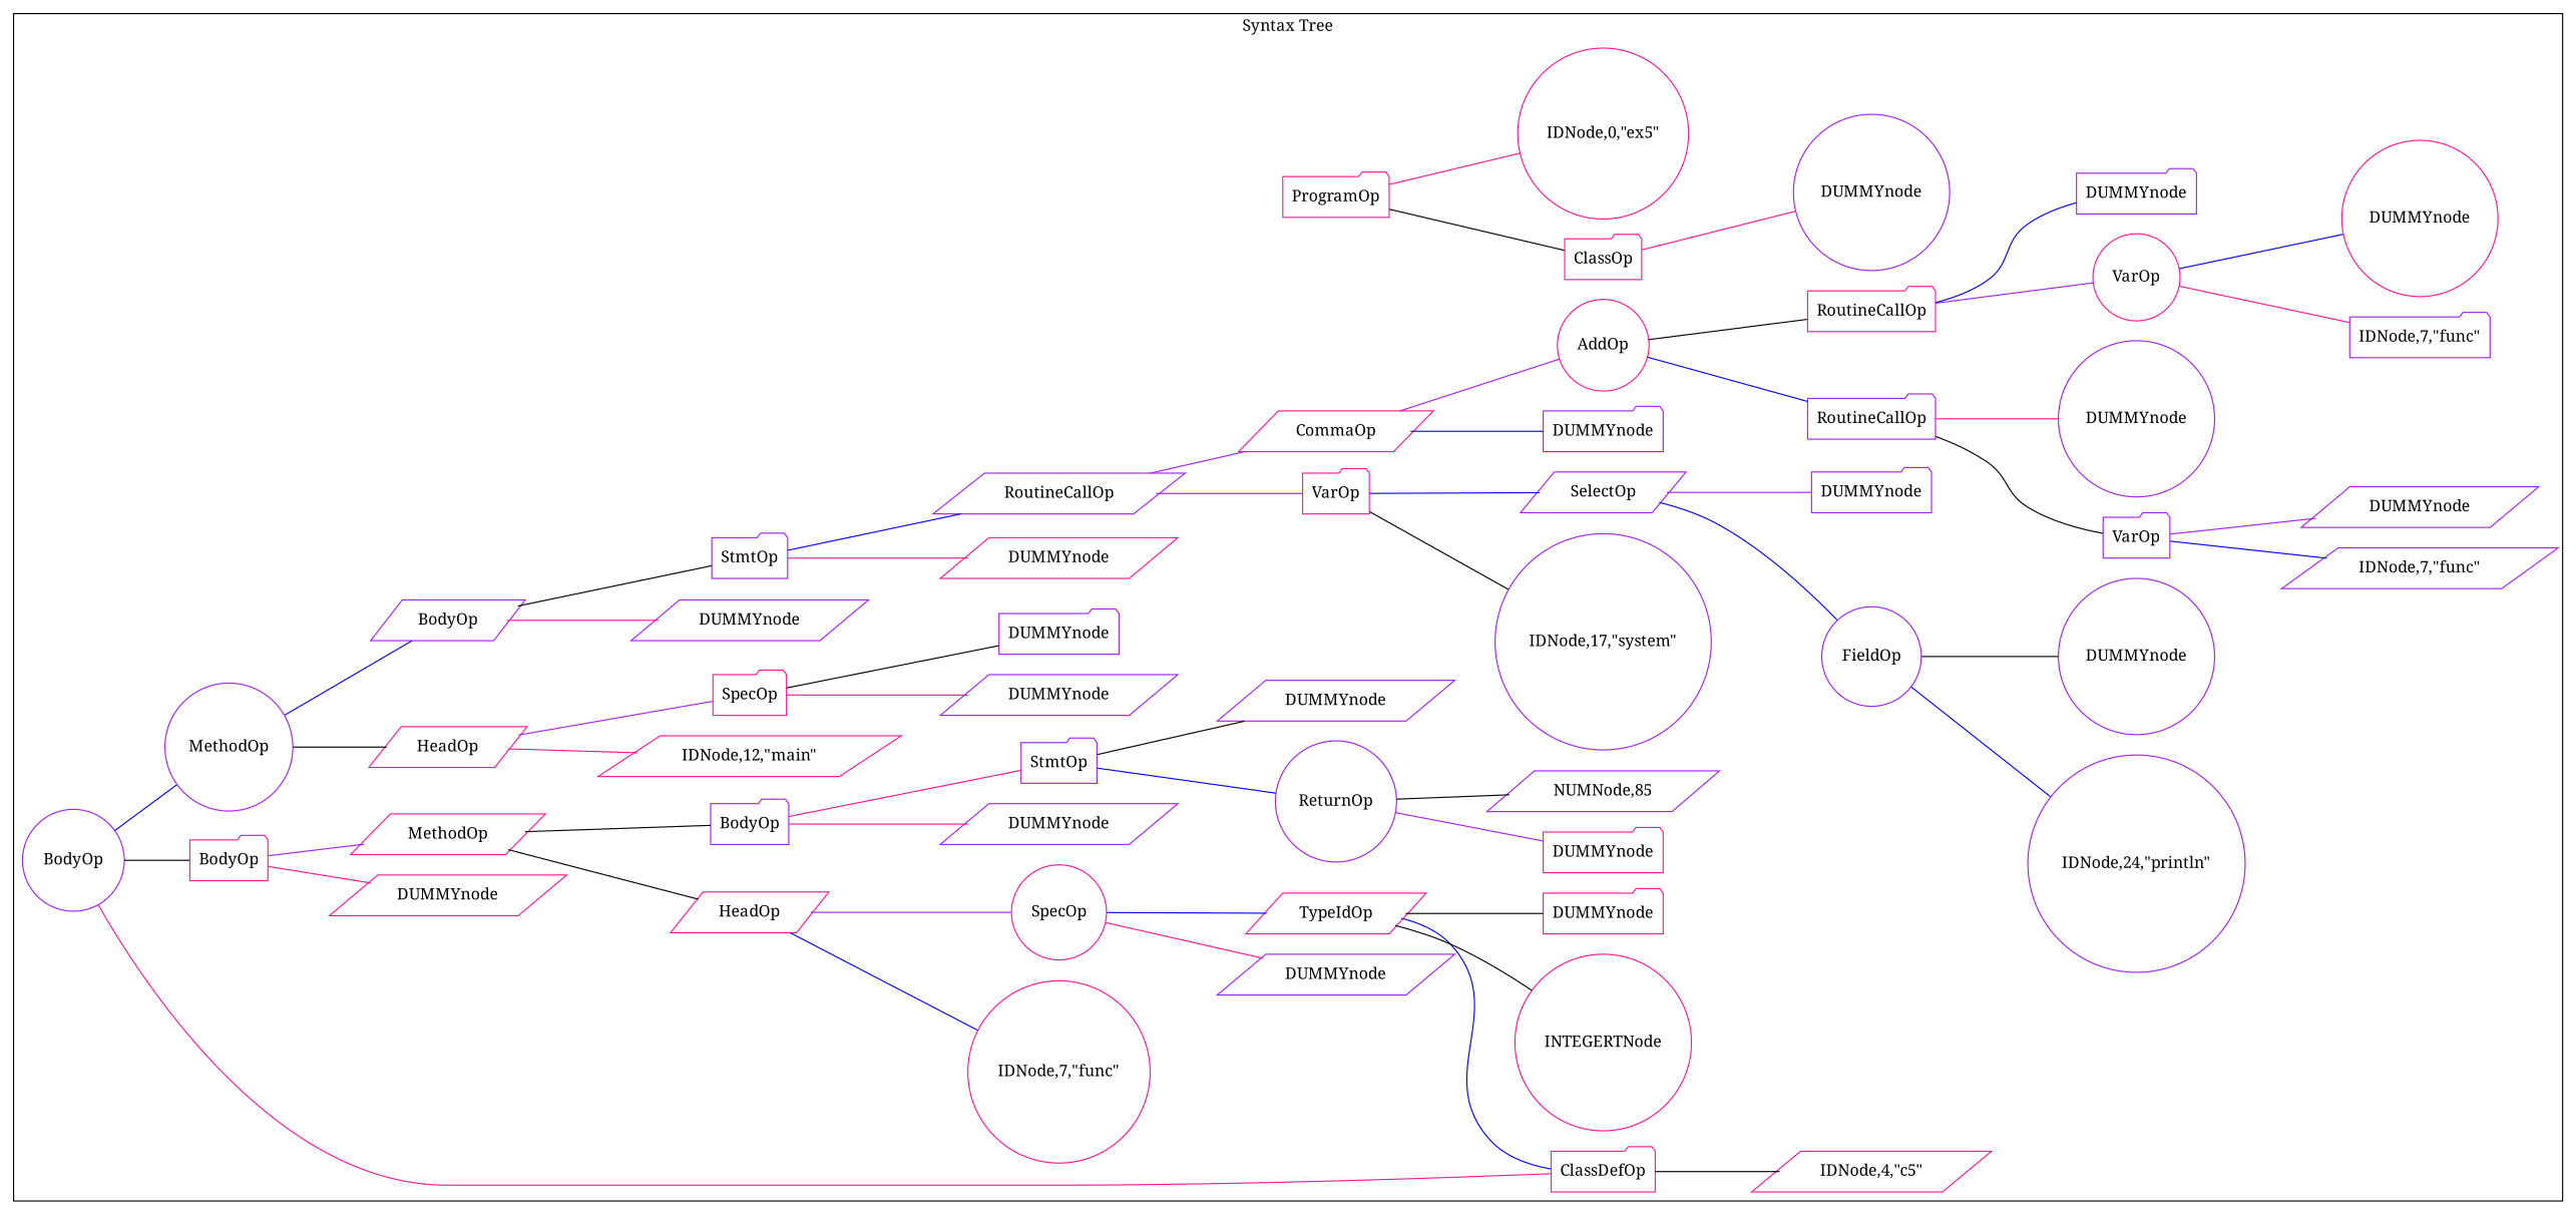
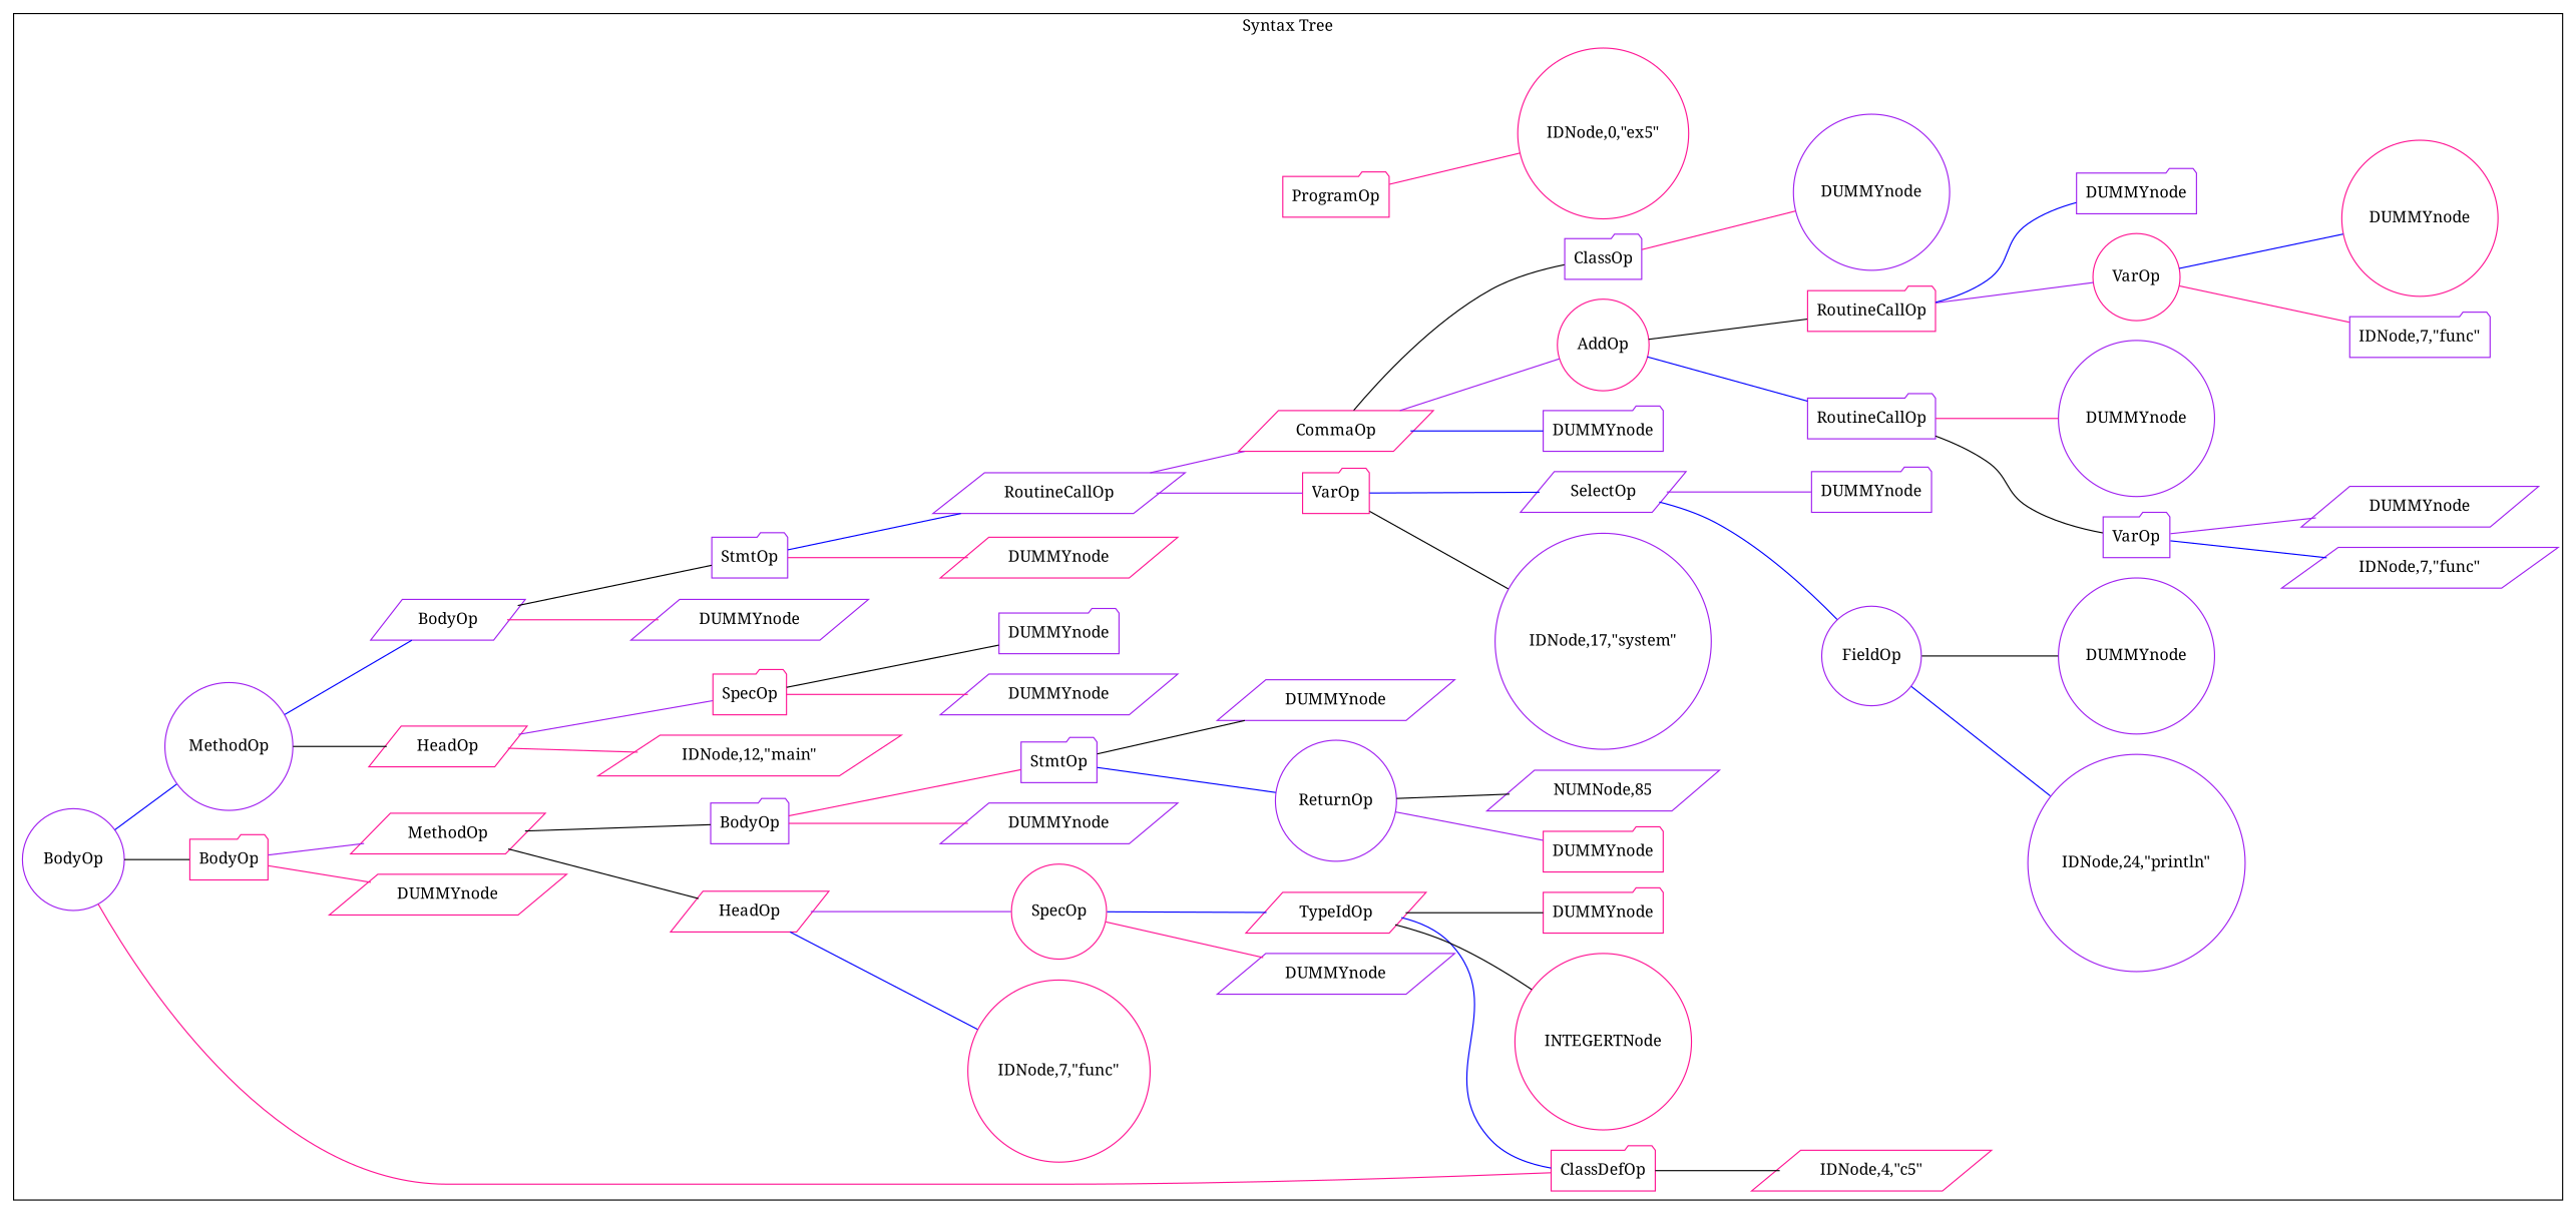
  graph {
    fontname="Noto Serif"
    rankdir=LR
    node [color=purple fontname="Noto Serif" shape=parallelogram]
    edge [color=black fontname="Noto Serif"]
    n1 [color=deeppink label=ProgramOp shape=folder]
-   n2 [color=deeppink label=ClassOp shape=folder]
+   n2 [label=ClassOp shape=folder]
    n3 [color=deeppink label="IDNode,0,\"ex5\"" shape=circle]
    n4 [label=DUMMYnode shape=circle]
    n5 [color=deeppink label=ClassDefOp shape=folder]
    n6 [label=BodyOp shape=circle]
    n7 [color=deeppink label="IDNode,4,\"c5\""]
    n8 [color=deeppink label=BodyOp shape=folder]
    n9 [label=MethodOp shape=circle]
    n10 [color=deeppink label=DUMMYnode]
    n11 [color=deeppink label=MethodOp]
    n12 [color=deeppink label=HeadOp]
    n13 [label=BodyOp shape=folder]
    n14 [color=deeppink label="IDNode,7,\"func\"" shape=circle]
    n15 [color=deeppink label=SpecOp shape=circle]
    n16 [label=DUMMYnode]
    n17 [color=deeppink label=TypeIdOp]
    n18 [color=deeppink label=INTEGERTNode shape=circle]
    n19 [color=deeppink label=DUMMYnode shape=folder]
    n20 [label=DUMMYnode]
    n21 [label=StmtOp shape=folder]
    n22 [label=DUMMYnode]
    n23 [label=ReturnOp shape=circle]
    n24 [label="NUMNode,85"]
    n25 [color=deeppink label=DUMMYnode shape=folder]
    n26 [color=deeppink label=HeadOp]
    n27 [label=BodyOp]
    n28 [color=deeppink label="IDNode,12,\"main\""]
    n29 [color=deeppink label=SpecOp shape=folder]
    n30 [label=DUMMYnode]
    n31 [label=DUMMYnode shape=folder]
    n32 [label=DUMMYnode]
    n33 [label=StmtOp shape=folder]
    n34 [color=deeppink label=DUMMYnode]
    n35 [label=RoutineCallOp]
    n36 [color=deeppink label=VarOp shape=folder]
    n37 [color=deeppink label=CommaOp]
    n38 [label="IDNode,17,\"system\"" shape=circle]
    n39 [label=SelectOp]
    n40 [label=FieldOp shape=circle]
    n41 [label=DUMMYnode shape=folder]
    n42 [label="IDNode,24,\"println\"" shape=circle]
    n43 [label=DUMMYnode shape=circle]
    n44 [color=deeppink label=AddOp shape=circle]
    n45 [label=DUMMYnode shape=folder]
    n46 [color=deeppink label=RoutineCallOp shape=folder]
    n47 [label=RoutineCallOp shape=folder]
    n48 [color=deeppink label=VarOp shape=circle]
    n49 [label=DUMMYnode shape=folder]
    n50 [label="IDNode,7,\"func\"" shape=folder]
    n51 [color=deeppink label=DUMMYnode shape=circle]
    n52 [label=VarOp shape=folder]
    n53 [label=DUMMYnode shape=circle]
    n54 [label="IDNode,7,\"func\""]
    n55 [label=DUMMYnode]
    subgraph cluster_1 {
      label="Syntax Tree"
      n1
      n2
      n3
      n4
      n5
      n6
      n7
      n8
      n9
      n10
      n11
      n12
      n13
      n14
      n15
      n16
      n17
      n18
      n19
      n20
      n21
      n22
      n23
      n24
      n25
      n26
      n27
      n28
      n29
      n30
      n31
      n32
      n33
      n34
      n35
      n36
      n37
      n38
      n39
      n40
      n41
      n42
      n43
      n44
      n45
      n46
      n47
      n48
      n49
      n50
      n51
      n52
      n53
      n54
      n55
    }
-   n1 -- n2
+   n37 -- n2
    n1 -- n3 [color=deeppink]
    n2 -- n4 [color=deeppink]
    n5 -- n6 [color=deeppink]
    n5 -- n7
    n6 -- n8
    n6 -- n9 [color=blue]
    n8 -- n10 [color=deeppink]
    n8 -- n11 [color=purple]
    n9 -- n26
    n9 -- n27 [color=blue]
    n11 -- n12
    n11 -- n13
    n12 -- n14 [color=blue]
    n12 -- n15 [color=purple]
    n13 -- n20 [color=deeppink]
    n13 -- n21 [color=deeppink]
    n15 -- n16 [color=deeppink]
    n15 -- n17 [color=blue]
    n17 -- n5 [color=blue]
    n17 -- n18
    n17 -- n19
    n21 -- n22
    n21 -- n23 [color=blue]
    n23 -- n24
    n23 -- n25 [color=purple]
    n26 -- n28 [color=deeppink]
    n26 -- n29 [color=purple]
    n27 -- n32 [color=deeppink]
    n27 -- n33
    n29 -- n30 [color=deeppink]
    n29 -- n31
    n33 -- n34 [color=deeppink]
    n33 -- n35 [color=blue]
    n35 -- n36 [color=purple]
    n35 -- n37 [color=purple]
    n36 -- n38
    n36 -- n39 [color=blue]
    n37 -- n44 [color=purple]
    n37 -- n45 [color=blue]
    n39 -- n40 [color=blue]
    n39 -- n41 [color=purple]
    n40 -- n42 [color=blue]
    n40 -- n43
    n44 -- n46
    n44 -- n47 [color=blue]
    n46 -- n48 [color=purple]
    n46 -- n49 [color=blue]
    n47 -- n52
    n47 -- n53 [color=deeppink]
    n48 -- n50 [color=deeppink]
    n48 -- n51 [color=blue]
    n52 -- n54 [color=blue]
    n52 -- n55 [color=purple]
  }
